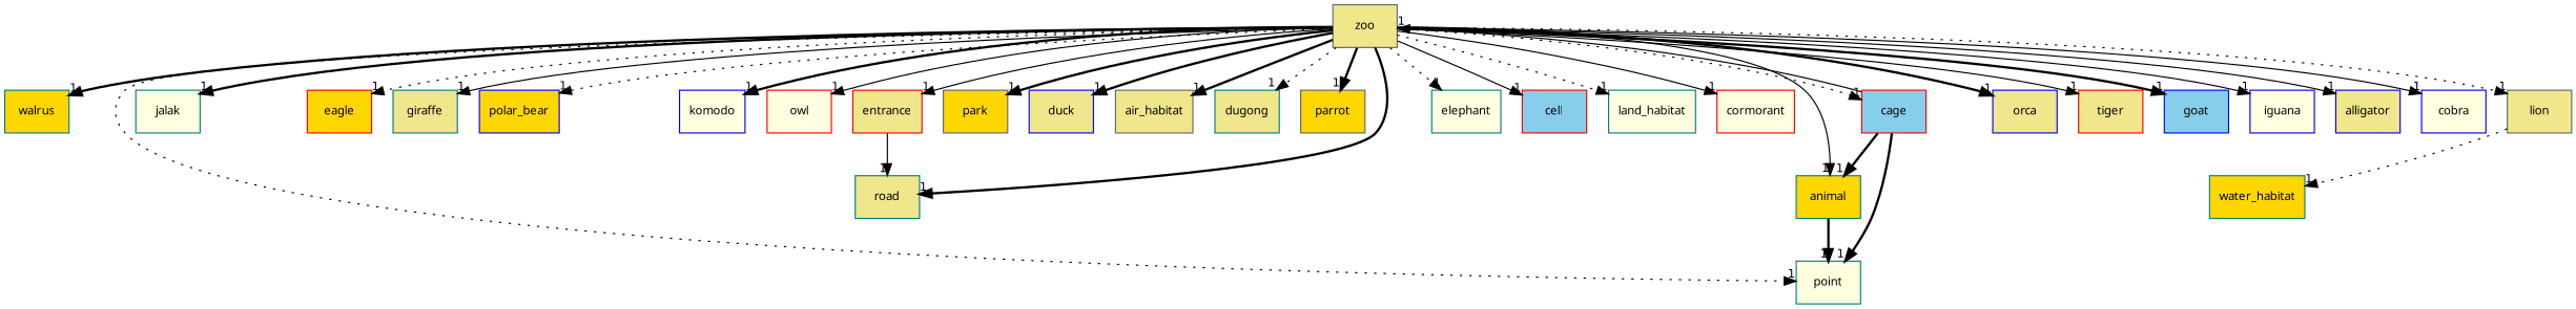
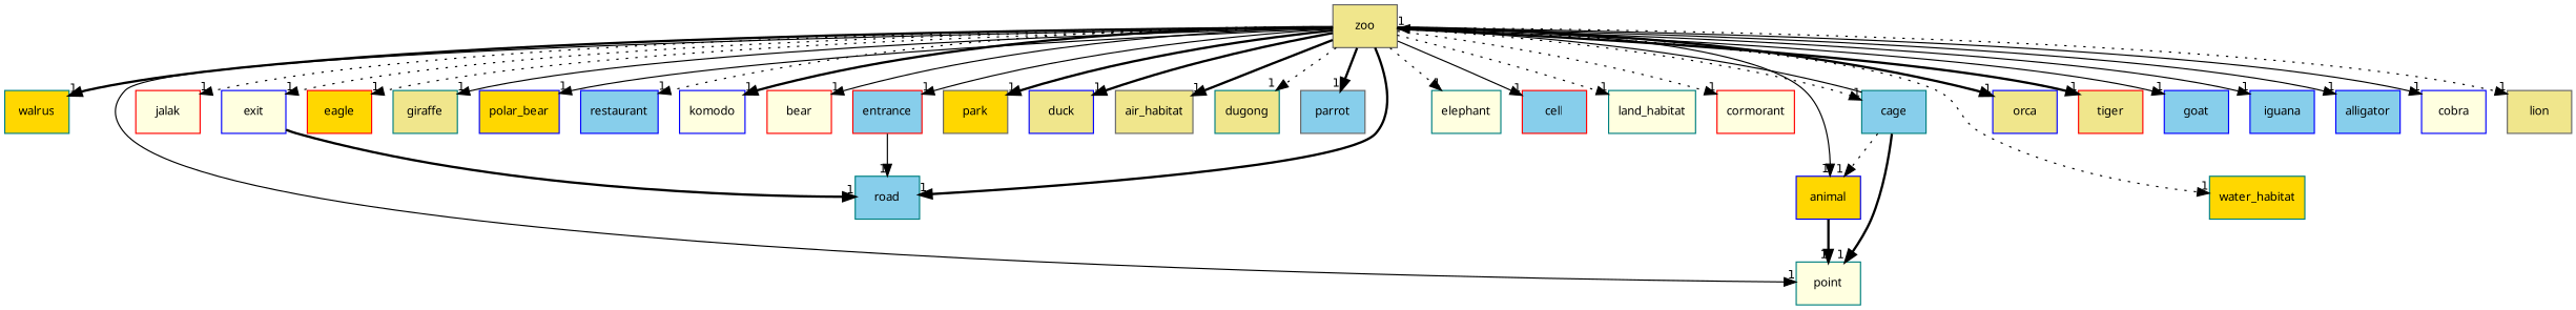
  digraph {
    compound=true
    fontname="Noto Sans"
    node [color=blue fillcolor=lightyellow fontname="Noto Sans" fontsize=10 shape=box style=filled]
    edge [fontname="Noto Sans" headlabel=1 labeldistance=1.5 labelfontname=Helvetica labelfontsize=10 style=solid]
    n1 [color=gray40 fillcolor=khaki label=zoo pencolor=black]
    n2 [color=teal fillcolor=gold label=walrus]
-   n3 [color=teal fillcolor=gold label=animal]
-   n4 [color=teal label=jalak]
-   n5 [color=teal fillcolor=khaki label=road]
+   n3 [fillcolor=gold label=animal]
+   n4 [color=red label=jalak]
+   n5 [color=teal fillcolor=skyblue label=road]
    n6 [color=red fillcolor=gold label=eagle]
    n7 [color=teal fillcolor=khaki label=giraffe]
    n8 [fillcolor=gold label=polar_bear]
+   n9 [fillcolor=skyblue label=restaurant]
    n10 [label=komodo]
-   n11 [color=red label=owl]
-   n12 [color=red fillcolor=skyblue label=cage]
+   n11 [color=red label=bear]
+   n12 [color=teal fillcolor=skyblue label=cage]
    n13 [color=gray40 fillcolor=gold label=park]
    n14 [fillcolor=khaki label=duck]
    n15 [color=gray40 fillcolor=khaki label=air_habitat]
    n16 [color=teal fillcolor=khaki label=dugong]
-   n17 [color=gray40 fillcolor=gold label=parrot]
+   n17 [color=gray40 fillcolor=skyblue label=parrot]
    n18 [color=gray40 fillcolor=khaki label=lion]
    n19 [color=teal label=elephant]
    n20 [color=red fillcolor=skyblue label=cell]
    n21 [color=teal label=land_habitat]
    n22 [color=red label=cormorant]
    n23 [color=teal label=point]
-   n25 [color=red fillcolor=khaki label=entrance]
+   n24 [label=exit]
+   n25 [color=red fillcolor=skyblue label=entrance]
    n26 [fillcolor=khaki label=orca]
    n27 [color=red fillcolor=khaki label=tiger]
    n28 [fillcolor=skyblue label=goat]
-   n29 [label=iguana]
-   n30 [fillcolor=khaki label=alligator]
+   n29 [fillcolor=skyblue label=iguana]
+   n30 [fillcolor=skyblue label=alligator]
    n31 [label=cobra]
    n32 [color=teal fillcolor=gold label=water_habitat]
    n1 -> n2 [style=bold]
    n1 -> n3
-   n1 -> n4 [style=bold]
+   n1 -> n4 [style=dotted]
    n1 -> n5 [style=bold]
    n1 -> n6 [style=dotted]
    n1 -> n7
-   n1 -> n8 [style=dotted]
+   n1 -> n8
+   n1 -> n9 [style=dotted]
    n1 -> n10 [style=bold]
    n1 -> n11
    n1 -> n12 [style=dotted]
    n1 -> n13 [style=bold]
    n1 -> n14 [style=bold]
    n1 -> n15 [style=bold]
    n1 -> n16 [style=dotted]
    n1 -> n17 [style=bold]
    n1 -> n18 [style=dotted]
    n1 -> n19 [style=dotted]
    n1 -> n20
    n1 -> n21 [style=dotted]
-   n1 -> n22
-   n1 -> n23 [style=dotted]
+   n1 -> n22 [style=dotted]
+   n1 -> n23
+   n1 -> n24 [style=dotted]
    n1 -> n25
    n1 -> n26 [style=bold]
-   n1 -> n27
-   n1 -> n28 [style=bold]
+   n1 -> n27 [style=bold]
+   n1 -> n28
    n1 -> n29
    n1 -> n30
    n1 -> n31
-   n18 -> n32 [style=dotted]
+   n1 -> n32 [style=dotted]
    n3 -> n23 [style=bold]
    n12 -> n1
-   n12 -> n3 [style=bold]
+   n12 -> n3 [style=dotted]
    n12 -> n23 [style=bold]
+   n24 -> n5 [style=bold]
    n25 -> n5
  }
